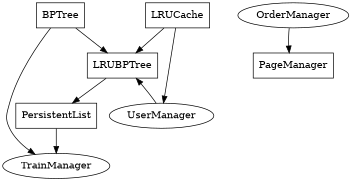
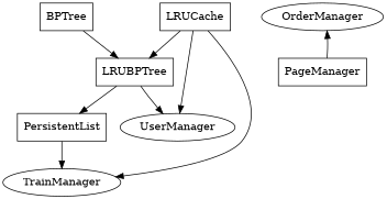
  digraph {
    node [shape=box]
    BPTree
    LRUBPTree
    PersistentList
    UserManager [shape=""]
    OrderManager [shape=""]
    PageManager
    TrainManager [shape=""]
    LRUCache
    BPTree -> LRUBPTree
    LRUBPTree -> PersistentList
-   UserManager -> LRUBPTree
+   LRUBPTree -> UserManager
    PersistentList -> TrainManager
-   OrderManager -> PageManager
+   PageManager -> OrderManager
    LRUCache -> LRUBPTree
    LRUCache -> UserManager
-   BPTree -> TrainManager
+   LRUCache -> TrainManager
  }
